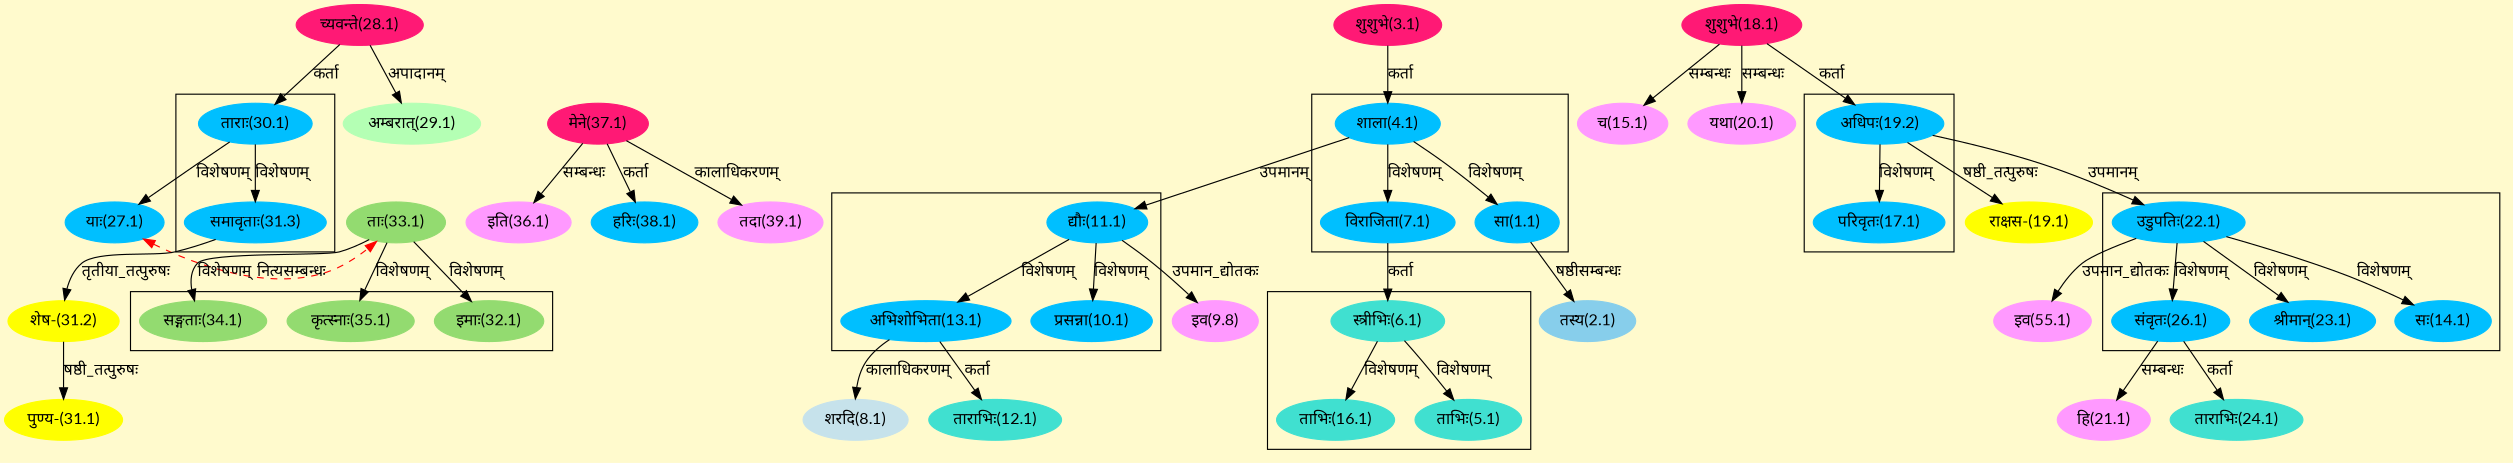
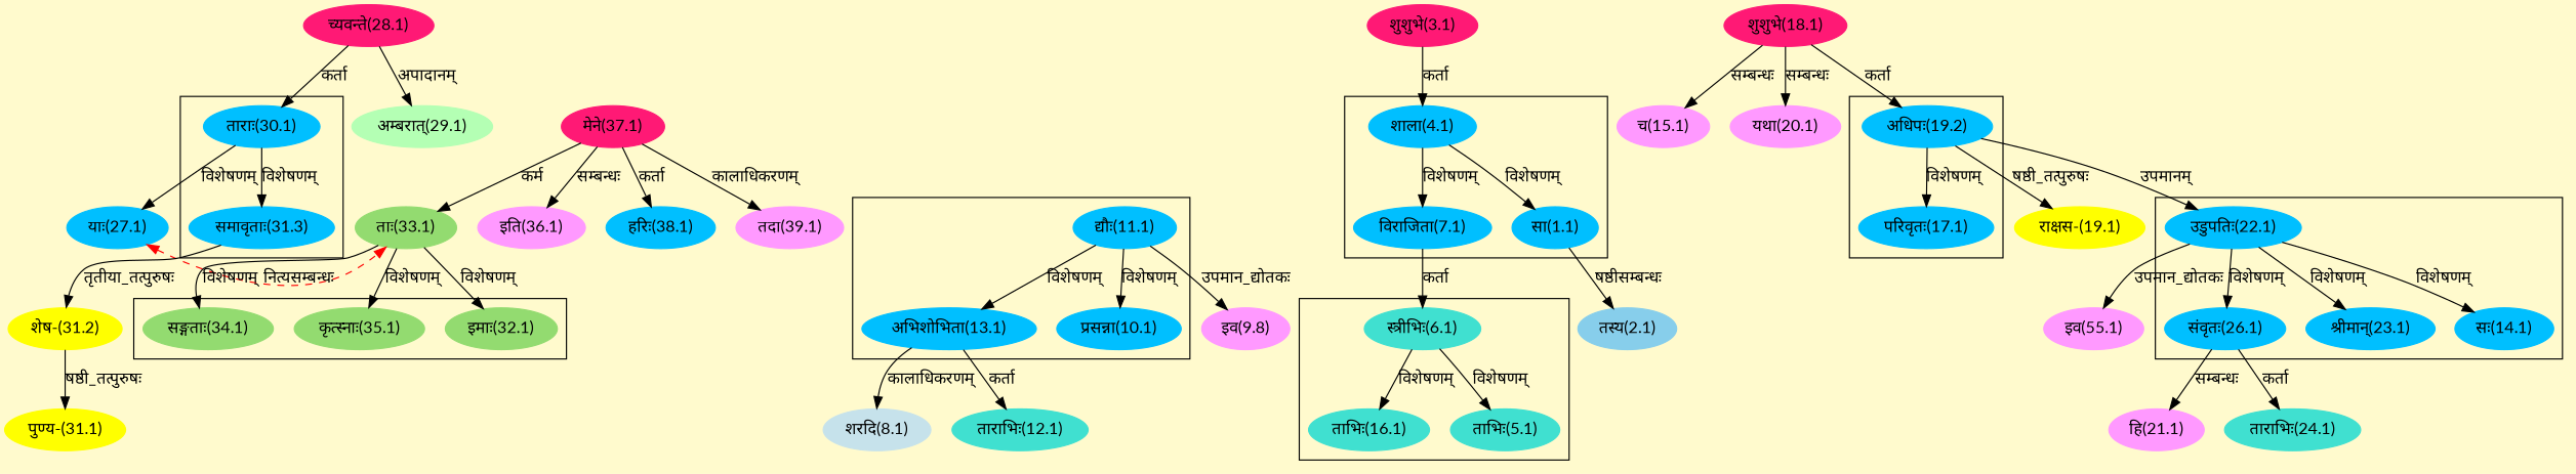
  digraph {
    bgcolor=lemonchiffon1
    compound=true
    fontname=Lato
    rankdir=BT
    node [color="#00BFFF" fontname=Lato style=filled]
    edge [dir=back fontname=Lato]
    n1 [label="याः(27.1)"]
    n2 [color="#93DB70" label="ताः(33.1)"]
    n3 [label="सा(1.1)"]
    n4 [label="शाला(4.1)"]
    n5 [label="विराजिता(7.1)"]
    n6 [color="#40E0D0" label="ताभिः(5.1)"]
    n7 [color="#40E0D0" label="स्त्रीभिः(6.1)"]
    n8 [color="#40E0D0" label="ताभिः(16.1)"]
    n9 [label="प्रसन्ना(10.1)"]
    n10 [label="द्यौः(11.1)"]
    n11 [label="अभिशोभिता(13.1)"]
    n12 [label="सः(14.1)"]
    n13 [label="उडुपतिः(22.1)"]
    n14 [label="श्रीमान्(23.1)"]
    n15 [label="संवृतः(26.1)"]
    n16 [label="परिवृतः(17.1)"]
    n17 [label="अधिपः(19.2)"]
    n18 [label="ताराः(30.1)"]
    n19 [label="समावृताः(31.3)"]
    n20 [color="#93DB70" label="इमाः(32.1)"]
    n21 [color="#93DB70" label="सङ्गताः(34.1)"]
    n22 [color="#93DB70" label="कृत्स्नाः(35.1)"]
    n23 [color="#FF1975" label="मेने(37.1)"]
    n24 [color="#FF1975" label="शुशुभे(3.1)"]
    n25 [color="#FF1975" label="शुशुभे(18.1)"]
    n26 [color="#FF1975" label="च्यवन्ते(28.1)"]
    n27 [color="#87CEEB" label="तस्य(2.1)"]
    n28 [color="#C6E2EB" label="शरदि(8.1)"]
    n29 [color="#FF99FF" label="इव(9.8)"]
    n30 [color="#40E0D0" label="ताराभिः(12.1)"]
    n31 [color="#FF99FF" label="च(15.1)"]
    n32 [color="#FFFF00" label="राक्षस-(19.1)"]
    n33 [color="#FF99FF" label="यथा(20.1)"]
    n34 [color="#FF99FF" label="हि(21.1)"]
    n35 [color="#40E0D0" label="ताराभिः(24.1)"]
    n36 [color="#FF99FF" label="इव(55.1)"]
    n37 [color="#B4FFB4" label="अम्बरात्(29.1)"]
    n38 [color="#FFFF00" label="पुण्य-(31.1)"]
    n39 [color="#FFFF00" label="शेष-(31.2)"]
    n40 [color="#FF99FF" label="इति(36.1)"]
    n41 [label="हरिः(38.1)"]
    n42 [color="#FF99FF" label="तदा(39.1)"]
    subgraph sub_1 {
      rank=same
      n1
      n2
    }
    subgraph cluster_2 {
      n3
      n4
      n5
    }
    subgraph cluster_3 {
      n6
      n7
      n8
    }
    subgraph cluster_4 {
      n9
      n10
      n11
    }
    subgraph cluster_5 {
      n12
      n13
      n14
      n15
    }
    subgraph cluster_6 {
      n16
      n17
    }
    subgraph cluster_7 {
      n18
      n19
    }
    subgraph cluster_8 {
      n20
      n21
      n22
    }
    n1 -> n2 [color=red dir=both label="नित्यसम्बन्धः" style=dashed]
    n1 -> n18 [label="विशेषणम्"]
+   n2 -> n23 [label="कर्म"]
    n3 -> n4 [label="विशेषणम्"]
    n4 -> n24 [label="कर्ता"]
    n5 -> n4 [label="विशेषणम्"]
    n6 -> n7 [label="विशेषणम्"]
    n7 -> n5 [label="कर्ता"]
    n8 -> n7 [label="विशेषणम्"]
    n9 -> n10 [label="विशेषणम्"]
-   n10 -> n4 [label="उपमानम्"]
    n11 -> n10 [label="विशेषणम्"]
    n12 -> n13 [label="विशेषणम्"]
    n13 -> n17 [label="उपमानम्"]
    n14 -> n13 [label="विशेषणम्"]
    n15 -> n13 [label="विशेषणम्"]
    n16 -> n17 [label="विशेषणम्"]
    n17 -> n25 [label="कर्ता"]
    n18 -> n26 [label="कर्ता"]
    n19 -> n18 [label="विशेषणम्"]
    n20 -> n2 [label="विशेषणम्"]
    n21 -> n2 [label="विशेषणम्"]
    n22 -> n2 [label="विशेषणम्"]
    n27 -> n3 [label="षष्ठीसम्बन्धः"]
    n28 -> n11 [label="कालाधिकरणम्"]
    n29 -> n10 [label="उपमान_द्योतकः"]
    n30 -> n11 [label="कर्ता"]
    n31 -> n25 [label="सम्बन्धः"]
    n32 -> n17 [label="षष्ठी_तत्पुरुषः"]
    n33 -> n25 [label="सम्बन्धः"]
    n34 -> n15 [label="सम्बन्धः"]
    n35 -> n15 [label="कर्ता"]
    n36 -> n13 [label="उपमान_द्योतकः"]
    n37 -> n26 [label="अपादानम्"]
    n38 -> n39 [label="षष्ठी_तत्पुरुषः"]
    n39 -> n19 [label="तृतीया_तत्पुरुषः"]
    n40 -> n23 [label="सम्बन्धः"]
    n41 -> n23 [label="कर्ता"]
    n42 -> n23 [label="कालाधिकरणम्"]
  }
